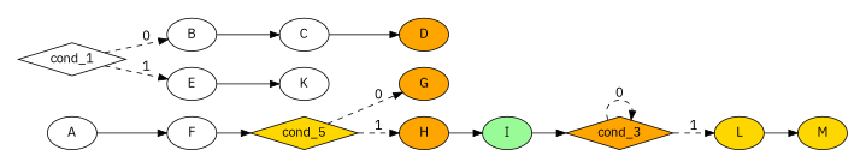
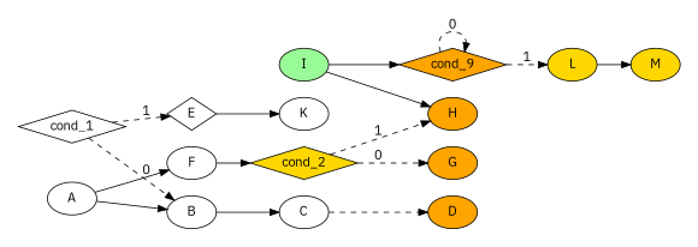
  digraph {
    fontname="IBM Plex Sans"
    rankdir=LR
    node [fillcolor=white fontname="IBM Plex Sans" style=filled]
    edge [fontname="IBM Plex Sans"]
    n1 [fillcolor=orange label=H]
    I [fillcolor=palegreen]
    n3 [fillcolor=orange label=G]
    n4 [label=F]
-   n5 [color=black fillcolor=gold label=cond_5 shape=diamond]
-   n6 [label=E]
+   n5 [color=black fillcolor=gold label=cond_2 shape=diamond]
+   n6 [label=E shape=diamond]
    K
    n8 [fillcolor=orange label=D]
    n9 [color=black label=cond_1 shape=diamond]
    n10 [label=B]
    n11 [label=C]
    n12 [label=A]
-   n13 [color=black fillcolor=orange label=cond_3 shape=diamond]
+   n13 [color=black fillcolor=orange label=cond_9 shape=diamond]
    L [fillcolor=gold]
    M [fillcolor=gold]
    subgraph cluster_1 {
      pencolor=transparent
      pendwidth=0
      n1
      I
      n3
      n4
      n5
      n6
      K
      n8
      n9
      n10
      n11
      n12
      n13
      L
      M
    }
-   n1 -> I
+   I -> n1
    I -> n13
    n4 -> n5
    n5 -> n1 [label=1 style=dashed]
    n5 -> n3 [label=0 style=dashed]
    n6 -> K
    n9 -> n6 [label=1 style=dashed]
    n9 -> n10 [label=0 style=dashed]
    n10 -> n11
-   n11 -> n8
+   n11 -> n8 [style=dashed]
    n12 -> n4
+   n12 -> n10
    n13 -> n13 [label=0 style=dashed]
    n13 -> L [label=1 style=dashed]
    L -> M
  }
